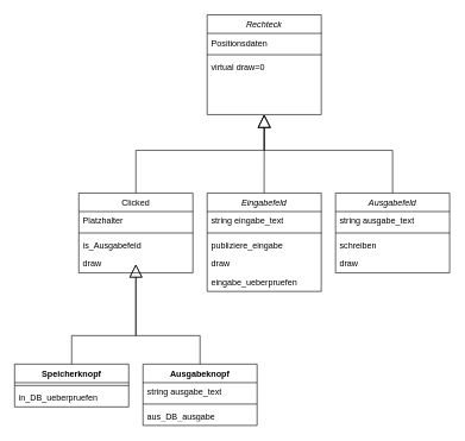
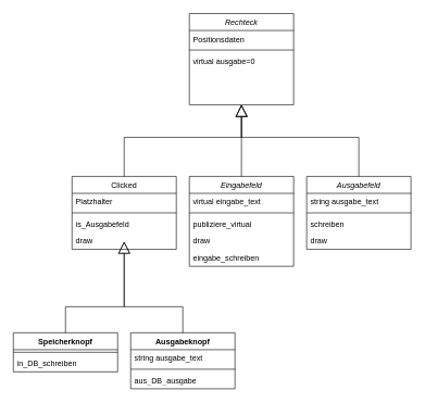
  <mxCell id="0" />
  <mxCell id="1" parent="0" />
  <mxCell id="2" value="Rechteck" style="swimlane;fontStyle=2;align=center;verticalAlign=top;childLayout=stackLayout;horizontal=1;startSize=26;horizontalStack=0;resizeParent=1;resizeLast=0;collapsible=1;marginBottom=0;rounded=0;shadow=0;strokeWidth=1;" parent="1" vertex="1"><mxGeometry x="290" y="20" width="160" height="140" as="geometry"><mxRectangle x="230" y="140" width="160" height="26" as="alternateBounds" /></mxGeometry></mxCell>
  <mxCell id="3" value="Positionsdaten" style="text;align=left;verticalAlign=top;spacingLeft=4;spacingRight=4;overflow=hidden;rotatable=0;points=[[0,0.5],[1,0.5]];portConstraint=eastwest;" parent="2" vertex="1"><mxGeometry y="26" width="160" height="26" as="geometry" /></mxCell>
  <mxCell id="4" value="" style="line;html=1;strokeWidth=1;align=left;verticalAlign=middle;spacingTop=-1;spacingLeft=3;spacingRight=3;rotatable=0;labelPosition=right;points=[];portConstraint=eastwest;" parent="2" vertex="1"><mxGeometry y="52" width="160" height="8" as="geometry" /></mxCell>
- <mxCell id="5" value="virtual draw=0" style="text;align=left;verticalAlign=top;spacingLeft=4;spacingRight=4;overflow=hidden;rotatable=0;points=[[0,0.5],[1,0.5]];portConstraint=eastwest;" parent="2" vertex="1"><mxGeometry y="60" width="160" height="26" as="geometry" /></mxCell>
+ <mxCell id="5" value="virtual ausgabe=0" style="text;align=left;verticalAlign=top;spacingLeft=4;spacingRight=4;overflow=hidden;rotatable=0;points=[[0,0.5],[1,0.5]];portConstraint=eastwest;" parent="2" vertex="1"><mxGeometry y="60" width="160" height="26" as="geometry" /></mxCell>
  <mxCell id="6" value="Clicked" style="swimlane;fontStyle=0;align=center;verticalAlign=top;childLayout=stackLayout;horizontal=1;startSize=26;horizontalStack=0;resizeParent=1;resizeLast=0;collapsible=1;marginBottom=0;rounded=0;shadow=0;strokeWidth=1;" parent="1" vertex="1"><mxGeometry x="110" y="270" width="160" height="112" as="geometry"><mxRectangle x="130" y="380" width="160" height="26" as="alternateBounds" /></mxGeometry></mxCell>
  <mxCell id="7" value="Platzhalter" style="text;align=left;verticalAlign=top;spacingLeft=4;spacingRight=4;overflow=hidden;rotatable=0;points=[[0,0.5],[1,0.5]];portConstraint=eastwest;" parent="6" vertex="1"><mxGeometry y="26" width="160" height="26" as="geometry" /></mxCell>
  <mxCell id="8" value="" style="line;html=1;strokeWidth=1;align=left;verticalAlign=middle;spacingTop=-1;spacingLeft=3;spacingRight=3;rotatable=0;labelPosition=right;points=[];portConstraint=eastwest;" parent="6" vertex="1"><mxGeometry y="52" width="160" height="8" as="geometry" /></mxCell>
  <mxCell id="9" value="is_Ausgabefeld&#10;" style="text;align=left;verticalAlign=top;spacingLeft=4;spacingRight=4;overflow=hidden;rotatable=0;points=[[0,0.5],[1,0.5]];portConstraint=eastwest;fontStyle=0" parent="6" vertex="1"><mxGeometry y="60" width="160" height="26" as="geometry" /></mxCell>
  <mxCell id="10" value="draw" style="text;align=left;verticalAlign=top;spacingLeft=4;spacingRight=4;overflow=hidden;rotatable=0;points=[[0,0.5],[1,0.5]];portConstraint=eastwest;fontStyle=0" vertex="1" parent="6"><mxGeometry y="86" width="160" height="26" as="geometry" /></mxCell>
  <mxCell id="11" value="&lt;div&gt;&lt;br&gt;&lt;/div&gt;" style="text;html=1;align=center;verticalAlign=middle;resizable=0;points=[];autosize=1;strokeColor=none;fillColor=none;" vertex="1" parent="1"><mxGeometry x="360" y="318" width="20" height="30" as="geometry" /></mxCell>
  <mxCell id="12" value="Eingabefeld" style="swimlane;fontStyle=2;align=center;verticalAlign=top;childLayout=stackLayout;horizontal=1;startSize=26;horizontalStack=0;resizeParent=1;resizeLast=0;collapsible=1;marginBottom=0;rounded=0;shadow=0;strokeWidth=1;" vertex="1" parent="1"><mxGeometry x="290" y="270" width="160" height="138" as="geometry"><mxRectangle x="230" y="140" width="160" height="26" as="alternateBounds" /></mxGeometry></mxCell>
- <mxCell id="13" value="string eingabe_text" style="text;align=left;verticalAlign=top;spacingLeft=4;spacingRight=4;overflow=hidden;rotatable=0;points=[[0,0.5],[1,0.5]];portConstraint=eastwest;" vertex="1" parent="12"><mxGeometry y="26" width="160" height="26" as="geometry" /></mxCell>
+ <mxCell id="13" value="virtual eingabe_text" style="text;align=left;verticalAlign=top;spacingLeft=4;spacingRight=4;overflow=hidden;rotatable=0;points=[[0,0.5],[1,0.5]];portConstraint=eastwest;" vertex="1" parent="12"><mxGeometry y="26" width="160" height="26" as="geometry" /></mxCell>
  <mxCell id="14" value="" style="line;html=1;strokeWidth=1;align=left;verticalAlign=middle;spacingTop=-1;spacingLeft=3;spacingRight=3;rotatable=0;labelPosition=right;points=[];portConstraint=eastwest;" vertex="1" parent="12"><mxGeometry y="52" width="160" height="8" as="geometry" /></mxCell>
- <mxCell id="15" value="publiziere_eingabe" style="text;align=left;verticalAlign=top;spacingLeft=4;spacingRight=4;overflow=hidden;rotatable=0;points=[[0,0.5],[1,0.5]];portConstraint=eastwest;" vertex="1" parent="12"><mxGeometry y="60" width="160" height="26" as="geometry" /></mxCell>
+ <mxCell id="15" value="publiziere_virtual" style="text;align=left;verticalAlign=top;spacingLeft=4;spacingRight=4;overflow=hidden;rotatable=0;points=[[0,0.5],[1,0.5]];portConstraint=eastwest;" vertex="1" parent="12"><mxGeometry y="60" width="160" height="26" as="geometry" /></mxCell>
  <mxCell id="16" value="draw" style="text;align=left;verticalAlign=top;spacingLeft=4;spacingRight=4;overflow=hidden;rotatable=0;points=[[0,0.5],[1,0.5]];portConstraint=eastwest;" vertex="1" parent="12"><mxGeometry y="86" width="160" height="26" as="geometry" /></mxCell>
- <mxCell id="17" value="eingabe_ueberpruefen" style="text;align=left;verticalAlign=top;spacingLeft=4;spacingRight=4;overflow=hidden;rotatable=0;points=[[0,0.5],[1,0.5]];portConstraint=eastwest;" vertex="1" parent="12"><mxGeometry y="112" width="160" height="26" as="geometry" /></mxCell>
+ <mxCell id="17" value="eingabe_schreiben" style="text;align=left;verticalAlign=top;spacingLeft=4;spacingRight=4;overflow=hidden;rotatable=0;points=[[0,0.5],[1,0.5]];portConstraint=eastwest;" vertex="1" parent="12"><mxGeometry y="112" width="160" height="26" as="geometry" /></mxCell>
  <mxCell id="18" value="Ausgabefeld" style="swimlane;fontStyle=2;align=center;verticalAlign=top;childLayout=stackLayout;horizontal=1;startSize=26;horizontalStack=0;resizeParent=1;resizeLast=0;collapsible=1;marginBottom=0;rounded=0;shadow=0;strokeWidth=1;" vertex="1" parent="1"><mxGeometry x="470" y="270" width="160" height="112" as="geometry"><mxRectangle x="230" y="140" width="160" height="26" as="alternateBounds" /></mxGeometry></mxCell>
  <mxCell id="19" value="string ausgabe_text" style="text;align=left;verticalAlign=top;spacingLeft=4;spacingRight=4;overflow=hidden;rotatable=0;points=[[0,0.5],[1,0.5]];portConstraint=eastwest;" vertex="1" parent="18"><mxGeometry y="26" width="160" height="26" as="geometry" /></mxCell>
  <mxCell id="20" value="" style="line;html=1;strokeWidth=1;align=left;verticalAlign=middle;spacingTop=-1;spacingLeft=3;spacingRight=3;rotatable=0;labelPosition=right;points=[];portConstraint=eastwest;" vertex="1" parent="18"><mxGeometry y="52" width="160" height="8" as="geometry" /></mxCell>
  <mxCell id="21" value="schreiben" style="text;align=left;verticalAlign=top;spacingLeft=4;spacingRight=4;overflow=hidden;rotatable=0;points=[[0,0.5],[1,0.5]];portConstraint=eastwest;" vertex="1" parent="18"><mxGeometry y="60" width="160" height="26" as="geometry" /></mxCell>
  <mxCell id="22" value="draw" style="text;align=left;verticalAlign=top;spacingLeft=4;spacingRight=4;overflow=hidden;rotatable=0;points=[[0,0.5],[1,0.5]];portConstraint=eastwest;" vertex="1" parent="18"><mxGeometry y="86" width="160" height="26" as="geometry" /></mxCell>
  <mxCell id="23" value="" style="endArrow=block;endSize=16;endFill=0;html=1;rounded=0;exitX=0.5;exitY=0;exitDx=0;exitDy=0;" edge="1" parent="1" source="18"><mxGeometry width="160" relative="1" as="geometry"><mxPoint x="380" y="280" as="sourcePoint" /><mxPoint x="370" y="160" as="targetPoint" /><Array as="points"><mxPoint x="550" y="210" /><mxPoint x="370" y="210" /></Array></mxGeometry></mxCell>
  <mxCell id="24" value="" style="endArrow=block;endSize=16;endFill=0;html=1;rounded=0;exitX=0.5;exitY=0;exitDx=0;exitDy=0;" edge="1" parent="1" source="6"><mxGeometry width="160" relative="1" as="geometry"><mxPoint x="560" y="280" as="sourcePoint" /><mxPoint x="370" y="160" as="targetPoint" /><Array as="points"><mxPoint x="190" y="210" /><mxPoint x="370" y="210" /></Array></mxGeometry></mxCell>
  <mxCell id="25" value="" style="endArrow=block;endSize=16;endFill=0;html=1;rounded=0;exitX=0.5;exitY=0;exitDx=0;exitDy=0;" edge="1" parent="1"><mxGeometry width="160" relative="1" as="geometry"><mxPoint x="369.88" y="270" as="sourcePoint" /><mxPoint x="370" y="160" as="targetPoint" /></mxGeometry></mxCell>
  <mxCell id="26" value="Speicherknopf" style="swimlane;fontStyle=1;align=center;verticalAlign=top;childLayout=stackLayout;horizontal=1;startSize=26;horizontalStack=0;resizeParent=1;resizeParentMax=0;resizeLast=0;collapsible=1;marginBottom=0;whiteSpace=wrap;html=1;" vertex="1" parent="1"><mxGeometry x="20" y="510" width="160" height="60" as="geometry" /></mxCell>
  <mxCell id="27" value="" style="line;strokeWidth=1;fillColor=none;align=left;verticalAlign=middle;spacingTop=-1;spacingLeft=3;spacingRight=3;rotatable=0;labelPosition=right;points=[];portConstraint=eastwest;strokeColor=inherit;" vertex="1" parent="26"><mxGeometry y="26" width="160" height="8" as="geometry" /></mxCell>
- <mxCell id="28" value="in_DB_ueberpruefen" style="text;strokeColor=none;fillColor=none;align=left;verticalAlign=top;spacingLeft=4;spacingRight=4;overflow=hidden;rotatable=0;points=[[0,0.5],[1,0.5]];portConstraint=eastwest;whiteSpace=wrap;html=1;" vertex="1" parent="26"><mxGeometry y="34" width="160" height="26" as="geometry" /></mxCell>
+ <mxCell id="28" value="in_DB_schreiben" style="text;strokeColor=none;fillColor=none;align=left;verticalAlign=top;spacingLeft=4;spacingRight=4;overflow=hidden;rotatable=0;points=[[0,0.5],[1,0.5]];portConstraint=eastwest;whiteSpace=wrap;html=1;" vertex="1" parent="26"><mxGeometry y="34" width="160" height="26" as="geometry" /></mxCell>
  <mxCell id="29" value="Ausgabeknopf" style="swimlane;fontStyle=1;align=center;verticalAlign=top;childLayout=stackLayout;horizontal=1;startSize=26;horizontalStack=0;resizeParent=1;resizeParentMax=0;resizeLast=0;collapsible=1;marginBottom=0;whiteSpace=wrap;html=1;" vertex="1" parent="1"><mxGeometry x="200" y="510" width="160" height="86" as="geometry" /></mxCell>
  <mxCell id="30" value="string ausgabe_text" style="text;strokeColor=none;fillColor=none;align=left;verticalAlign=top;spacingLeft=4;spacingRight=4;overflow=hidden;rotatable=0;points=[[0,0.5],[1,0.5]];portConstraint=eastwest;whiteSpace=wrap;html=1;" vertex="1" parent="29"><mxGeometry y="26" width="160" height="26" as="geometry" /></mxCell>
  <mxCell id="31" value="" style="line;strokeWidth=1;fillColor=none;align=left;verticalAlign=middle;spacingTop=-1;spacingLeft=3;spacingRight=3;rotatable=0;labelPosition=right;points=[];portConstraint=eastwest;strokeColor=inherit;" vertex="1" parent="29"><mxGeometry y="52" width="160" height="8" as="geometry" /></mxCell>
  <mxCell id="32" value="aus_DB_ausgabe" style="text;strokeColor=none;fillColor=none;align=left;verticalAlign=top;spacingLeft=4;spacingRight=4;overflow=hidden;rotatable=0;points=[[0,0.5],[1,0.5]];portConstraint=eastwest;whiteSpace=wrap;html=1;" vertex="1" parent="29"><mxGeometry y="60" width="160" height="26" as="geometry" /></mxCell>
  <mxCell id="33" value="" style="endArrow=block;endSize=16;endFill=0;html=1;rounded=0;exitX=0.5;exitY=0;exitDx=0;exitDy=0;" edge="1" parent="1" source="26"><mxGeometry width="160" relative="1" as="geometry"><mxPoint x="10" y="480" as="sourcePoint" /><mxPoint x="190" y="370" as="targetPoint" /><Array as="points"><mxPoint x="100" y="470" /><mxPoint x="190" y="470" /></Array></mxGeometry></mxCell>
  <mxCell id="34" value="" style="endArrow=block;endSize=16;endFill=0;html=1;rounded=0;exitX=0.5;exitY=0;exitDx=0;exitDy=0;" edge="1" parent="1" source="29"><mxGeometry width="160" relative="1" as="geometry"><mxPoint x="110" y="520" as="sourcePoint" /><mxPoint x="190" y="370" as="targetPoint" /><Array as="points"><mxPoint x="280" y="470" /><mxPoint x="190" y="470" /></Array></mxGeometry></mxCell>
